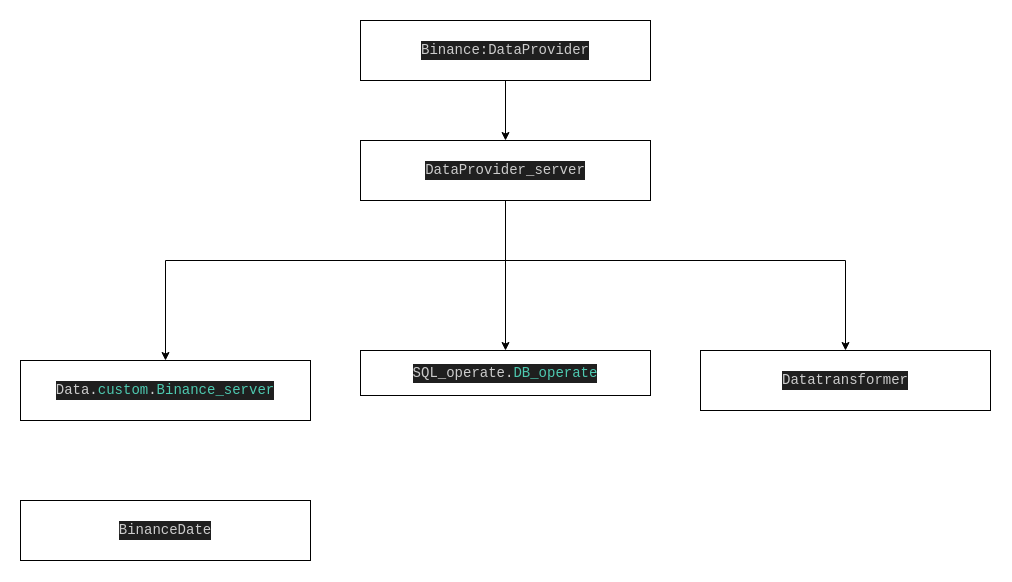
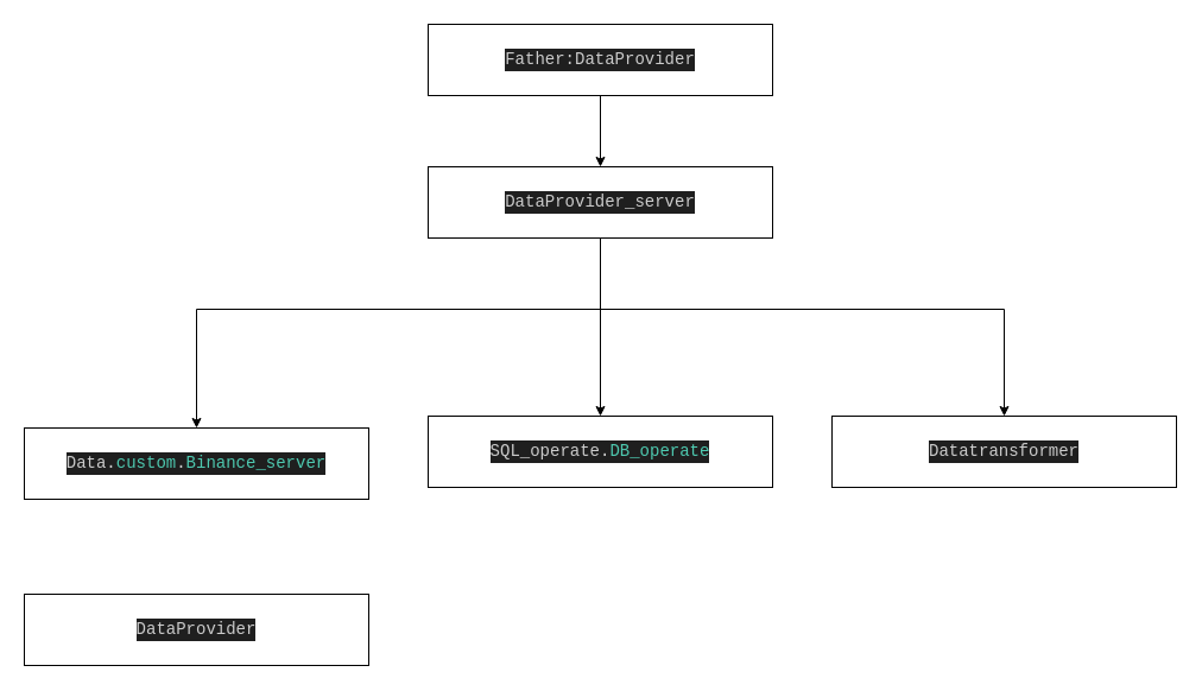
  <mxCell id="0" />
  <mxCell id="1" parent="0" />
  <mxCell id="2" value="" style="edgeStyle=orthogonalEdgeStyle;rounded=0;orthogonalLoop=1;jettySize=auto;html=1;" parent="1" source="3" target="7" edge="1"><mxGeometry relative="1" as="geometry" /></mxCell>
- <mxCell id="3" value="&lt;div style=&quot;color: rgb(204, 204, 204); background-color: rgb(31, 31, 31); font-family: Consolas, &amp;quot;Courier New&amp;quot;, monospace; font-size: 14px; line-height: 19px;&quot;&gt;&lt;div style=&quot;line-height: 19px;&quot;&gt;Binance:DataProvider&lt;/div&gt;&lt;/div&gt;" style="rounded=0;whiteSpace=wrap;html=1;" parent="1" vertex="1"><mxGeometry x="360" y="20" width="290" height="60" as="geometry" /></mxCell>
+ <mxCell id="3" value="&lt;div style=&quot;color: rgb(204, 204, 204); background-color: rgb(31, 31, 31); font-family: Consolas, &amp;quot;Courier New&amp;quot;, monospace; font-size: 14px; line-height: 19px;&quot;&gt;&lt;div style=&quot;line-height: 19px;&quot;&gt;Father:DataProvider&lt;/div&gt;&lt;/div&gt;" style="rounded=0;whiteSpace=wrap;html=1;" parent="1" vertex="1"><mxGeometry x="360" y="20" width="290" height="60" as="geometry" /></mxCell>
  <mxCell id="4" style="edgeStyle=orthogonalEdgeStyle;rounded=0;orthogonalLoop=1;jettySize=auto;html=1;entryX=0.5;entryY=0;entryDx=0;entryDy=0;" edge="1" parent="1" source="7" target="8"><mxGeometry relative="1" as="geometry"><Array as="points"><mxPoint x="505" y="260" /><mxPoint x="165" y="260" /></Array></mxGeometry></mxCell>
  <mxCell id="5" style="edgeStyle=orthogonalEdgeStyle;rounded=0;orthogonalLoop=1;jettySize=auto;html=1;entryX=0.5;entryY=0;entryDx=0;entryDy=0;" edge="1" parent="1" source="7" target="10"><mxGeometry relative="1" as="geometry" /></mxCell>
  <mxCell id="6" style="edgeStyle=orthogonalEdgeStyle;rounded=0;orthogonalLoop=1;jettySize=auto;html=1;" edge="1" parent="1" source="7" target="9"><mxGeometry relative="1" as="geometry"><Array as="points"><mxPoint x="505" y="260" /><mxPoint x="845" y="260" /></Array></mxGeometry></mxCell>
  <mxCell id="7" value="&lt;div style=&quot;color: rgb(204, 204, 204); background-color: rgb(31, 31, 31); font-family: Consolas, &amp;quot;Courier New&amp;quot;, monospace; font-size: 14px; line-height: 19px;&quot;&gt;DataProvider_server&lt;/div&gt;" style="rounded=0;whiteSpace=wrap;html=1;" parent="1" vertex="1"><mxGeometry x="360" y="140" width="290" height="60" as="geometry" /></mxCell>
  <mxCell id="8" value="&lt;div style=&quot;color: rgb(204, 204, 204); background-color: rgb(31, 31, 31); font-family: Consolas, &amp;quot;Courier New&amp;quot;, monospace; font-size: 14px; line-height: 19px;&quot;&gt;&lt;div style=&quot;line-height: 19px;&quot;&gt;Data.&lt;span style=&quot;color: #4ec9b0;&quot;&gt;custom&lt;/span&gt;.&lt;span style=&quot;color: #4ec9b0;&quot;&gt;Binance_server&lt;/span&gt;&lt;/div&gt;&lt;/div&gt;" style="rounded=0;whiteSpace=wrap;html=1;" parent="1" vertex="1"><mxGeometry x="20" y="360" width="290" height="60" as="geometry" /></mxCell>
  <mxCell id="9" value="&lt;div style=&quot;color: rgb(204, 204, 204); background-color: rgb(31, 31, 31); font-family: Consolas, &amp;quot;Courier New&amp;quot;, monospace; font-size: 14px; line-height: 19px;&quot;&gt;&lt;div style=&quot;line-height: 19px;&quot;&gt;Datatransformer&lt;/div&gt;&lt;/div&gt;" style="rounded=0;whiteSpace=wrap;html=1;" parent="1" vertex="1"><mxGeometry x="700" y="350" width="290" height="60" as="geometry" /></mxCell>
- <mxCell id="10" value="&lt;div style=&quot;color: rgb(204, 204, 204); background-color: rgb(31, 31, 31); font-family: Consolas, &amp;quot;Courier New&amp;quot;, monospace; font-size: 14px; line-height: 19px;&quot;&gt;&lt;div style=&quot;line-height: 19px;&quot;&gt;SQL_operate.&lt;span style=&quot;color: #4ec9b0;&quot;&gt;DB_operate&lt;/span&gt;&lt;/div&gt;&lt;/div&gt;" style="rounded=0;whiteSpace=wrap;html=1;" parent="1" vertex="1"><mxGeometry x="360" y="350" width="290" height="45" as="geometry" /></mxCell>
- <mxCell id="11" value="&lt;div style=&quot;color: rgb(204, 204, 204); background-color: rgb(31, 31, 31); font-family: Consolas, &amp;quot;Courier New&amp;quot;, monospace; font-size: 14px; line-height: 19px;&quot;&gt;&lt;div style=&quot;line-height: 19px;&quot;&gt;&lt;div style=&quot;line-height: 19px;&quot;&gt;BinanceDate&lt;/div&gt;&lt;/div&gt;&lt;/div&gt;" style="rounded=0;whiteSpace=wrap;html=1;" vertex="1" parent="1"><mxGeometry x="20" y="500" width="290" height="60" as="geometry" /></mxCell>
+ <mxCell id="10" value="&lt;div style=&quot;color: rgb(204, 204, 204); background-color: rgb(31, 31, 31); font-family: Consolas, &amp;quot;Courier New&amp;quot;, monospace; font-size: 14px; line-height: 19px;&quot;&gt;&lt;div style=&quot;line-height: 19px;&quot;&gt;SQL_operate.&lt;span style=&quot;color: #4ec9b0;&quot;&gt;DB_operate&lt;/span&gt;&lt;/div&gt;&lt;/div&gt;" style="rounded=0;whiteSpace=wrap;html=1;" parent="1" vertex="1"><mxGeometry x="360" y="350" width="290" height="60" as="geometry" /></mxCell>
+ <mxCell id="11" value="&lt;div style=&quot;color: rgb(204, 204, 204); background-color: rgb(31, 31, 31); font-family: Consolas, &amp;quot;Courier New&amp;quot;, monospace; font-size: 14px; line-height: 19px;&quot;&gt;&lt;div style=&quot;line-height: 19px;&quot;&gt;&lt;div style=&quot;line-height: 19px;&quot;&gt;DataProvider&lt;/div&gt;&lt;/div&gt;&lt;/div&gt;" style="rounded=0;whiteSpace=wrap;html=1;" vertex="1" parent="1"><mxGeometry x="20" y="500" width="290" height="60" as="geometry" /></mxCell>
